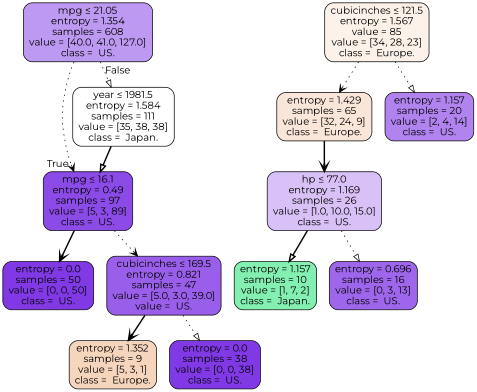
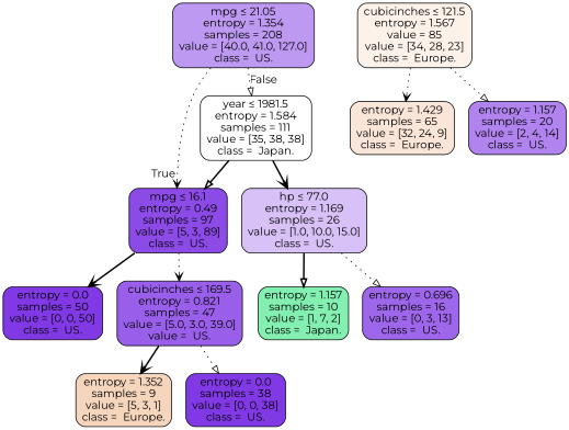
  digraph {
    fontname=Montserrat
    node [color=black fillcolor="#8139e5" fontname=Montserrat shape=box style="filled, rounded"]
    edge [arrowhead=vee fontname=Montserrat style=dotted]
-   n1 [fillcolor="#be99f2" label=<mpg &le; 21.05<br/>entropy = 1.354<br/>samples = 608<br/>value = [40.0, 41.0, 127.0]<br/>class =  US.>]
+   n1 [fillcolor="#be99f2" label=<mpg &le; 21.05<br/>entropy = 1.354<br/>samples = 208<br/>value = [40.0, 41.0, 127.0]<br/>class =  US.>]
    n2 [fillcolor="#8c4ae7" label=<mpg &le; 16.1<br/>entropy = 0.49<br/>samples = 97<br/>value = [5, 3, 89]<br/>class =  US.>]
    n3 [fillcolor="#ffffff" label=<year &le; 1981.5<br/>entropy = 1.584<br/>samples = 111<br/>value = [35, 38, 38]<br/>class =  Japan.>]
    n4 [label=<entropy = 0.0<br/>samples = 50<br/>value = [0, 0, 50]<br/>class =  US.>]
    n5 [fillcolor="#995fea" label=<cubicinches &le; 169.5<br/>entropy = 0.821<br/>samples = 47<br/>value = [5.0, 3.0, 39.0]<br/>value =  US.>]
    n6 [fillcolor="#d8c1f7" label=<hp &le; 77.0<br/>entropy = 1.169<br/>samples = 26<br/>value = [1.0, 10.0, 15.0]<br/>class =  US.>]
    n7 [fillcolor="#f6d5bd" label=<entropy = 1.352<br/>samples = 9<br/>value = [5, 3, 1]<br/>class =  Europe.>]
    n8 [label=<entropy = 0.0<br/>samples = 38<br/>value = [0, 0, 38]<br/>class =  US.>]
    n9 [fillcolor="#fcf2ea" label=<cubicinches &le; 121.5<br/>entropy = 1.567<br/>value = 85<br/>value = [34, 28, 23]<br/>class =  Europe.>]
    n10 [fillcolor="#fae6d8" label=<entropy = 1.429<br/>samples = 65<br/>value = [32, 24, 9]<br/>class =  Europe.>]
    n11 [fillcolor="#b083ef" label=<entropy = 1.157<br/>samples = 20<br/>value = [2, 4, 14]<br/>class =  US.>]
    n12 [fillcolor="#83efb0" label=<entropy = 1.157<br/>samples = 10<br/>value = [1, 7, 2]<br/>class =  Japan.>]
    n13 [fillcolor="#9e67eb" label=<entropy = 0.696<br/>samples = 16<br/>value = [0, 3, 13]<br/>class =  US.>]
    n1 -> n2 [headlabel=True labelangle=45 labeldistance=2.5]
    n1 -> n3 [arrowhead=onormal headlabel=False labelangle=-45 labeldistance=2.5]
    n2 -> n4 [style=bold]
    n2 -> n5
    n3 -> n2 [arrowhead=onormal style=bold]
-   n10 -> n6 [style=bold]
+   n3 -> n6 [style=bold]
    n5 -> n7 [style=bold]
    n5 -> n8 [arrowhead=onormal]
    n6 -> n12 [arrowhead=onormal style=bold]
    n6 -> n13 [arrowhead=onormal]
    n9 -> n10
    n9 -> n11 [arrowhead=onormal]
  }
